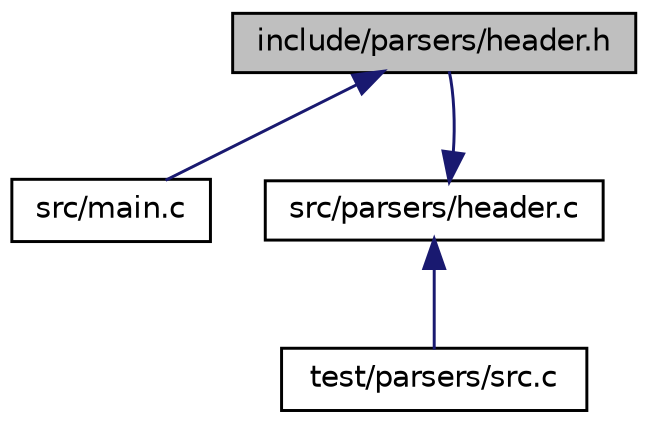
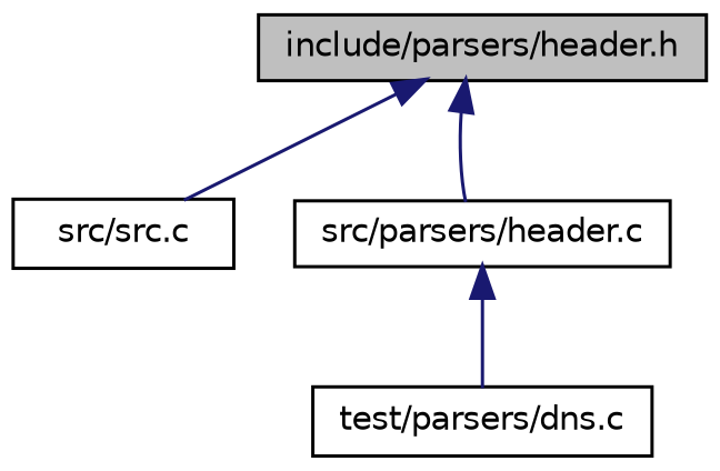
  digraph {
    node [color=black fillcolor=white fontname=Helvetica fontsize=10 shape=record style=filled]
    edge [color=midnightblue dir=back fontname=Helvetica fontsize=10 labelfontname=Helvetica labelfontsize=10 style=solid]
    n1 [fillcolor=grey75 fontcolor=black height=0.2 label="include/parsers/header.h" width=0.4]
-   n2 [height=0.2 label="src/main.c" width=0.4]
+   n2 [height=0.2 label="src/src.c" width=0.4]
    n3 [height=0.2 label="src/parsers/header.c" width=0.4]
-   n4 [height=0.2 label="test/parsers/src.c" width=0.4]
+   n4 [height=0.2 label="test/parsers/dns.c" width=0.4]
    n1 -> n2
-   n3 -> n1
+   n1 -> n3
    n3 -> n4
  }
